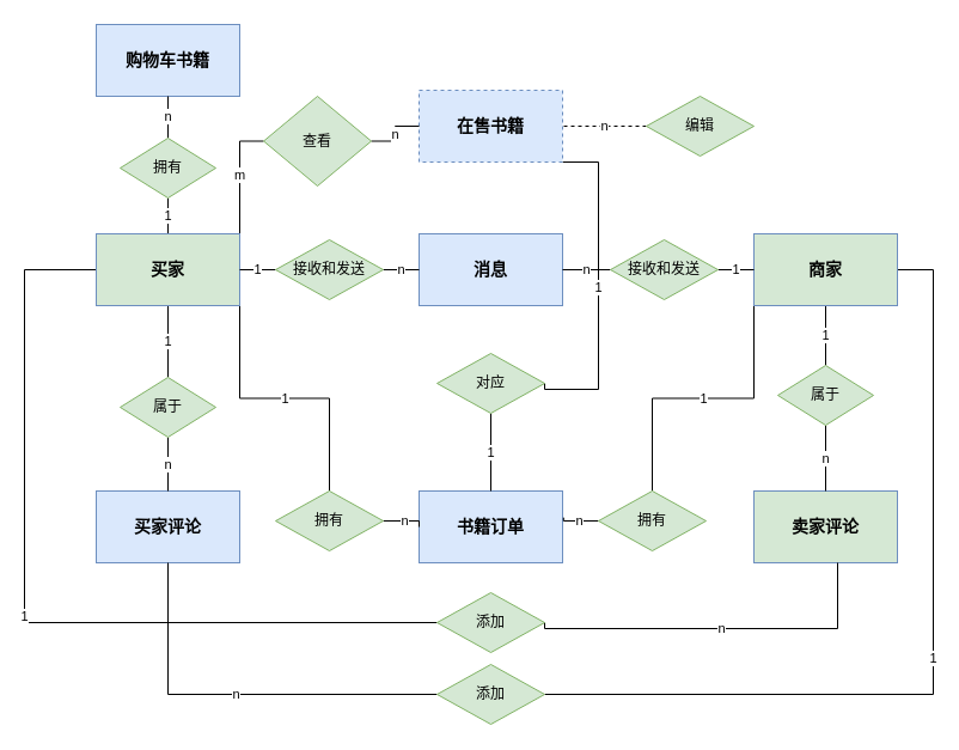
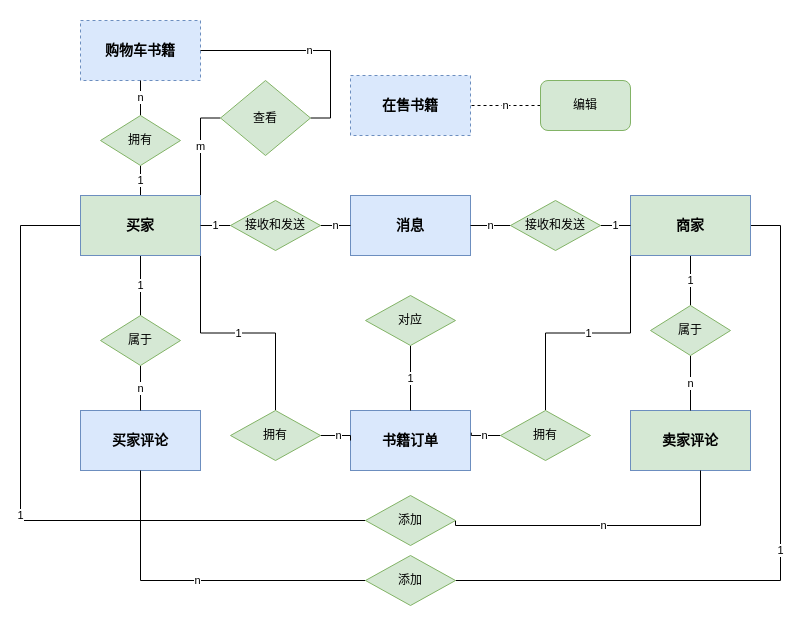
  <mxCell id="0" />
  <mxCell id="1" parent="0" />
  <mxCell id="2" value="1" style="edgeStyle=none;rounded=0;orthogonalLoop=1;jettySize=auto;html=1;exitX=0.5;exitY=1;exitDx=0;exitDy=0;entryX=0.5;entryY=0;entryDx=0;entryDy=0;endArrow=none;endFill=0;" parent="1" source="7" target="20" edge="1"><mxGeometry relative="1" as="geometry" /></mxCell>
  <mxCell id="3" value="1" style="edgeStyle=orthogonalEdgeStyle;rounded=0;orthogonalLoop=1;jettySize=auto;html=1;exitX=1;exitY=1;exitDx=0;exitDy=0;entryX=0.5;entryY=0;entryDx=0;entryDy=0;endArrow=none;endFill=0;" parent="1" source="7" target="30" edge="1"><mxGeometry relative="1" as="geometry" /></mxCell>
  <mxCell id="4" value="1" style="edgeStyle=orthogonalEdgeStyle;rounded=0;orthogonalLoop=1;jettySize=auto;html=1;exitX=0.5;exitY=0;exitDx=0;exitDy=0;entryX=0.5;entryY=1;entryDx=0;entryDy=0;endArrow=none;endFill=0;" parent="1" source="7" target="34" edge="1"><mxGeometry relative="1" as="geometry" /></mxCell>
  <mxCell id="5" value="m" style="edgeStyle=orthogonalEdgeStyle;rounded=0;orthogonalLoop=1;jettySize=auto;html=1;exitX=1;exitY=0;exitDx=0;exitDy=0;endArrow=none;endFill=0;entryX=0;entryY=0.5;entryDx=0;entryDy=0;" parent="1" source="7" target="38" edge="1"><mxGeometry relative="1" as="geometry"><mxPoint x="200" y="115" as="targetPoint" /></mxGeometry></mxCell>
  <mxCell id="6" value="1" style="edgeStyle=orthogonalEdgeStyle;rounded=0;orthogonalLoop=1;jettySize=auto;html=1;exitX=0;exitY=0.5;exitDx=0;exitDy=0;endArrow=none;endFill=0;entryX=0;entryY=0.5;entryDx=0;entryDy=0;" parent="1" source="7" target="42" edge="1"><mxGeometry relative="1" as="geometry"><mxPoint x="20" y="225" as="targetPoint" /><Array as="points"><mxPoint x="20" y="225" /><mxPoint x="20" y="520" /></Array></mxGeometry></mxCell>
  <mxCell id="7" value="&lt;font style=&quot;font-size: 14px;&quot;&gt;&lt;b&gt;买家&lt;/b&gt;&lt;/font&gt;" style="rounded=0;whiteSpace=wrap;html=1;fillColor=#d5e8d4;strokeColor=#6c8ebf;" parent="1" vertex="1"><mxGeometry x="80" y="195" width="120" height="60" as="geometry" /></mxCell>
  <mxCell id="8" value="1" style="edgeStyle=none;rounded=0;orthogonalLoop=1;jettySize=auto;html=1;exitX=0.5;exitY=1;exitDx=0;exitDy=0;entryX=0.5;entryY=0;entryDx=0;entryDy=0;endArrow=none;endFill=0;" parent="1" source="11" target="22" edge="1"><mxGeometry relative="1" as="geometry" /></mxCell>
  <mxCell id="9" value="1" style="edgeStyle=orthogonalEdgeStyle;rounded=0;orthogonalLoop=1;jettySize=auto;html=1;exitX=0;exitY=1;exitDx=0;exitDy=0;entryX=0.5;entryY=0;entryDx=0;entryDy=0;endArrow=none;endFill=0;" parent="1" source="11" target="32" edge="1"><mxGeometry relative="1" as="geometry" /></mxCell>
  <mxCell id="10" value="1" style="edgeStyle=orthogonalEdgeStyle;rounded=0;orthogonalLoop=1;jettySize=auto;html=1;exitX=1;exitY=0.5;exitDx=0;exitDy=0;endArrow=none;endFill=0;entryX=1;entryY=0.5;entryDx=0;entryDy=0;" parent="1" source="11" target="44" edge="1"><mxGeometry relative="1" as="geometry"><mxPoint x="460" y="585" as="targetPoint" /><Array as="points"><mxPoint x="780" y="225" /><mxPoint x="780" y="580" /></Array></mxGeometry></mxCell>
  <mxCell id="11" value="&lt;font style=&quot;font-size: 14px;&quot;&gt;&lt;b&gt;商家&lt;/b&gt;&lt;/font&gt;" style="rounded=0;whiteSpace=wrap;html=1;fillColor=#d5e8d4;strokeColor=#6c8ebf;" parent="1" vertex="1"><mxGeometry x="630" y="195" width="120" height="60" as="geometry" /></mxCell>
- <mxCell id="12" value="1" style="edgeStyle=orthogonalEdgeStyle;rounded=0;orthogonalLoop=1;jettySize=auto;html=1;exitX=1;exitY=1;exitDx=0;exitDy=0;endArrow=none;endFill=0;entryX=1;entryY=0.5;entryDx=0;entryDy=0;" parent="1" source="13" target="40" edge="1"><mxGeometry relative="1" as="geometry"><mxPoint x="500" y="325" as="targetPoint" /><Array as="points"><mxPoint x="500" y="135" /><mxPoint x="500" y="325" /><mxPoint x="455" y="325" /></Array></mxGeometry></mxCell>
  <mxCell id="13" value="&lt;font style=&quot;font-size: 14px;&quot;&gt;&lt;b&gt;在售书籍&lt;/b&gt;&lt;/font&gt;" style="rounded=0;whiteSpace=wrap;html=1;fillColor=#dae8fc;strokeColor=#6c8ebf;dashed=1;" parent="1" vertex="1"><mxGeometry x="350" y="75" width="120" height="60" as="geometry" /></mxCell>
  <mxCell id="14" value="&lt;font style=&quot;font-size: 14px;&quot;&gt;&lt;b&gt;消息&lt;/b&gt;&lt;/font&gt;" style="rounded=0;whiteSpace=wrap;html=1;fillColor=#dae8fc;strokeColor=#6c8ebf;" parent="1" vertex="1"><mxGeometry x="350" y="195" width="120" height="60" as="geometry" /></mxCell>
- <mxCell id="15" value="&lt;b&gt;&lt;font style=&quot;font-size: 14px;&quot;&gt;购物车书籍&lt;/font&gt;&lt;/b&gt;" style="rounded=0;whiteSpace=wrap;html=1;fillColor=#dae8fc;strokeColor=#6c8ebf;" parent="1" vertex="1"><mxGeometry x="80" y="20" width="120" height="60" as="geometry" /></mxCell>
+ <mxCell id="15" value="&lt;b&gt;&lt;font style=&quot;font-size: 14px;&quot;&gt;购物车书籍&lt;/font&gt;&lt;/b&gt;" style="rounded=0;whiteSpace=wrap;html=1;fillColor=#dae8fc;strokeColor=#6c8ebf;dashed=1;" parent="1" vertex="1"><mxGeometry x="80" y="20" width="120" height="60" as="geometry" /></mxCell>
  <mxCell id="16" value="&lt;font style=&quot;font-size: 14px;&quot;&gt;&lt;b&gt;书籍订单&lt;/b&gt;&lt;/font&gt;" style="rounded=0;whiteSpace=wrap;html=1;fillColor=#dae8fc;strokeColor=#6c8ebf;" parent="1" vertex="1"><mxGeometry x="350" y="410" width="120" height="60" as="geometry" /></mxCell>
  <mxCell id="17" value="&lt;font style=&quot;font-size: 14px;&quot;&gt;&lt;b&gt;买家评论&lt;/b&gt;&lt;/font&gt;" style="rounded=0;whiteSpace=wrap;html=1;fillColor=#dae8fc;strokeColor=#6c8ebf;" parent="1" vertex="1"><mxGeometry x="80" y="410" width="120" height="60" as="geometry" /></mxCell>
  <mxCell id="18" value="&lt;font style=&quot;font-size: 14px;&quot;&gt;&lt;b&gt;卖家评论&lt;/b&gt;&lt;/font&gt;" style="rounded=0;whiteSpace=wrap;html=1;fillColor=#d5e8d4;strokeColor=#6c8ebf;" parent="1" vertex="1"><mxGeometry x="630" y="410" width="120" height="60" as="geometry" /></mxCell>
  <mxCell id="19" value="n" style="edgeStyle=none;rounded=0;orthogonalLoop=1;jettySize=auto;html=1;exitX=0.5;exitY=1;exitDx=0;exitDy=0;entryX=0.5;entryY=0;entryDx=0;entryDy=0;endArrow=none;endFill=0;" parent="1" source="20" target="17" edge="1"><mxGeometry relative="1" as="geometry" /></mxCell>
  <mxCell id="20" value="属于" style="rhombus;whiteSpace=wrap;html=1;fillColor=#d5e8d4;strokeColor=#82b366;" parent="1" vertex="1"><mxGeometry x="100" y="315" width="80" height="50" as="geometry" /></mxCell>
  <mxCell id="21" value="n" style="edgeStyle=none;rounded=0;orthogonalLoop=1;jettySize=auto;html=1;exitX=0.5;exitY=1;exitDx=0;exitDy=0;entryX=0.5;entryY=0;entryDx=0;entryDy=0;endArrow=none;endFill=0;" parent="1" source="22" target="18" edge="1"><mxGeometry relative="1" as="geometry" /></mxCell>
  <mxCell id="22" value="属于" style="rhombus;whiteSpace=wrap;html=1;fillColor=#d5e8d4;strokeColor=#82b366;" parent="1" vertex="1"><mxGeometry x="650" y="305" width="80" height="50" as="geometry" /></mxCell>
  <mxCell id="23" value="n" style="edgeStyle=none;rounded=0;orthogonalLoop=1;jettySize=auto;html=1;exitX=1;exitY=0.5;exitDx=0;exitDy=0;entryX=0;entryY=0.5;entryDx=0;entryDy=0;endArrow=none;endFill=0;" parent="1" source="25" target="14" edge="1"><mxGeometry relative="1" as="geometry" /></mxCell>
  <mxCell id="24" value="1" style="edgeStyle=none;rounded=0;orthogonalLoop=1;jettySize=auto;html=1;exitX=0;exitY=0.5;exitDx=0;exitDy=0;entryX=1;entryY=0.5;entryDx=0;entryDy=0;endArrow=none;endFill=0;" parent="1" source="25" target="7" edge="1"><mxGeometry relative="1" as="geometry" /></mxCell>
  <mxCell id="25" value="接收和发送" style="rhombus;whiteSpace=wrap;html=1;fillColor=#d5e8d4;strokeColor=#82b366;" parent="1" vertex="1"><mxGeometry x="230" y="200" width="90" height="50" as="geometry" /></mxCell>
  <mxCell id="26" value="1" style="edgeStyle=none;rounded=0;orthogonalLoop=1;jettySize=auto;html=1;exitX=1;exitY=0.5;exitDx=0;exitDy=0;entryX=0;entryY=0.5;entryDx=0;entryDy=0;endArrow=none;endFill=0;" parent="1" source="28" target="11" edge="1"><mxGeometry relative="1" as="geometry" /></mxCell>
  <mxCell id="27" value="n" style="edgeStyle=none;rounded=0;orthogonalLoop=1;jettySize=auto;html=1;exitX=0;exitY=0.5;exitDx=0;exitDy=0;entryX=1;entryY=0.5;entryDx=0;entryDy=0;endArrow=none;endFill=0;" parent="1" source="28" target="14" edge="1"><mxGeometry relative="1" as="geometry" /></mxCell>
  <mxCell id="28" value="接收和发送" style="rhombus;whiteSpace=wrap;html=1;fillColor=#d5e8d4;strokeColor=#82b366;" parent="1" vertex="1"><mxGeometry x="510" y="200" width="90" height="50" as="geometry" /></mxCell>
  <mxCell id="29" value="n" style="edgeStyle=orthogonalEdgeStyle;rounded=0;orthogonalLoop=1;jettySize=auto;html=1;exitX=1;exitY=0.5;exitDx=0;exitDy=0;entryX=0;entryY=0.5;entryDx=0;entryDy=0;endArrow=none;endFill=0;" parent="1" source="30" target="16" edge="1"><mxGeometry relative="1" as="geometry" /></mxCell>
  <mxCell id="30" value="拥有" style="rhombus;whiteSpace=wrap;html=1;fillColor=#d5e8d4;strokeColor=#82b366;" parent="1" vertex="1"><mxGeometry x="230" y="410" width="90" height="50" as="geometry" /></mxCell>
  <mxCell id="31" value="n" style="edgeStyle=orthogonalEdgeStyle;rounded=0;orthogonalLoop=1;jettySize=auto;html=1;exitX=0;exitY=0.5;exitDx=0;exitDy=0;entryX=1.007;entryY=0.37;entryDx=0;entryDy=0;entryPerimeter=0;endArrow=none;endFill=0;" parent="1" source="32" target="16" edge="1"><mxGeometry relative="1" as="geometry" /></mxCell>
  <mxCell id="32" value="拥有" style="rhombus;whiteSpace=wrap;html=1;fillColor=#d5e8d4;strokeColor=#82b366;" parent="1" vertex="1"><mxGeometry x="500" y="410" width="90" height="50" as="geometry" /></mxCell>
  <mxCell id="33" value="n" style="edgeStyle=orthogonalEdgeStyle;rounded=0;orthogonalLoop=1;jettySize=auto;html=1;exitX=0.5;exitY=0;exitDx=0;exitDy=0;entryX=0.5;entryY=1;entryDx=0;entryDy=0;endArrow=none;endFill=0;" parent="1" source="34" target="15" edge="1"><mxGeometry relative="1" as="geometry" /></mxCell>
  <mxCell id="34" value="拥有" style="rhombus;whiteSpace=wrap;html=1;fillColor=#d5e8d4;strokeColor=#82b366;" parent="1" vertex="1"><mxGeometry x="100" y="115" width="80" height="50" as="geometry" /></mxCell>
  <mxCell id="35" value="n" style="edgeStyle=orthogonalEdgeStyle;rounded=0;orthogonalLoop=1;jettySize=auto;html=1;exitX=0;exitY=0.5;exitDx=0;exitDy=0;entryX=1;entryY=0.5;entryDx=0;entryDy=0;endArrow=none;endFill=0;dashed=1;" parent="1" source="36" target="13" edge="1"><mxGeometry relative="1" as="geometry" /></mxCell>
- <mxCell id="36" value="编辑" style="rhombus;whiteSpace=wrap;html=1;fillColor=#d5e8d4;strokeColor=#82b366;" parent="1" vertex="1"><mxGeometry x="540" y="80" width="90" height="50" as="geometry" /></mxCell>
- <mxCell id="37" value="n" style="edgeStyle=orthogonalEdgeStyle;rounded=0;orthogonalLoop=1;jettySize=auto;html=1;exitX=1;exitY=0.5;exitDx=0;exitDy=0;entryX=0;entryY=0.5;entryDx=0;entryDy=0;endArrow=none;endFill=0;" parent="1" source="38" target="13" edge="1"><mxGeometry relative="1" as="geometry" /></mxCell>
+ <mxCell id="36" value="编辑" style="whiteSpace=wrap;html=1;fillColor=#d5e8d4;strokeColor=#82b366;rounded=1;" parent="1" vertex="1"><mxGeometry x="540" y="80" width="90" height="50" as="geometry" /></mxCell>
+ <mxCell id="37" value="n" style="edgeStyle=orthogonalEdgeStyle;rounded=0;orthogonalLoop=1;jettySize=auto;html=1;exitX=1;exitY=0.5;exitDx=0;exitDy=0;endArrow=none;endFill=0;" parent="1" source="38" target="15" edge="1"><mxGeometry relative="1" as="geometry" /></mxCell>
  <mxCell id="38" value="查看" style="rhombus;whiteSpace=wrap;html=1;fillColor=#d5e8d4;strokeColor=#82b366;" parent="1" vertex="1"><mxGeometry x="220" y="80" width="90" height="75" as="geometry" /></mxCell>
  <mxCell id="39" value="1" style="edgeStyle=orthogonalEdgeStyle;rounded=0;orthogonalLoop=1;jettySize=auto;html=1;exitX=0.5;exitY=1;exitDx=0;exitDy=0;entryX=0.5;entryY=0;entryDx=0;entryDy=0;endArrow=none;endFill=0;" parent="1" source="40" target="16" edge="1"><mxGeometry relative="1" as="geometry" /></mxCell>
  <mxCell id="40" value="对应" style="rhombus;whiteSpace=wrap;html=1;fillColor=#d5e8d4;strokeColor=#82b366;" parent="1" vertex="1"><mxGeometry x="365" y="295" width="90" height="50" as="geometry" /></mxCell>
  <mxCell id="41" value="n" style="edgeStyle=orthogonalEdgeStyle;rounded=0;orthogonalLoop=1;jettySize=auto;html=1;exitX=1;exitY=0.5;exitDx=0;exitDy=0;endArrow=none;endFill=0;" parent="1" source="42" target="18" edge="1"><mxGeometry relative="1" as="geometry"><mxPoint x="700" y="520" as="targetPoint" /><Array as="points"><mxPoint x="455" y="525" /><mxPoint x="700" y="525" /></Array></mxGeometry></mxCell>
  <mxCell id="42" value="添加" style="rhombus;whiteSpace=wrap;html=1;fillColor=#d5e8d4;strokeColor=#82b366;" parent="1" vertex="1"><mxGeometry x="365" y="495" width="90" height="50" as="geometry" /></mxCell>
  <mxCell id="43" value="n" style="edgeStyle=orthogonalEdgeStyle;rounded=0;orthogonalLoop=1;jettySize=auto;html=1;exitX=0;exitY=0.5;exitDx=0;exitDy=0;entryX=0.5;entryY=1;entryDx=0;entryDy=0;endArrow=none;endFill=0;" parent="1" source="44" target="17" edge="1"><mxGeometry relative="1" as="geometry" /></mxCell>
  <mxCell id="44" value="添加" style="rhombus;whiteSpace=wrap;html=1;fillColor=#d5e8d4;strokeColor=#82b366;" parent="1" vertex="1"><mxGeometry x="365" y="555" width="90" height="50" as="geometry" /></mxCell>
